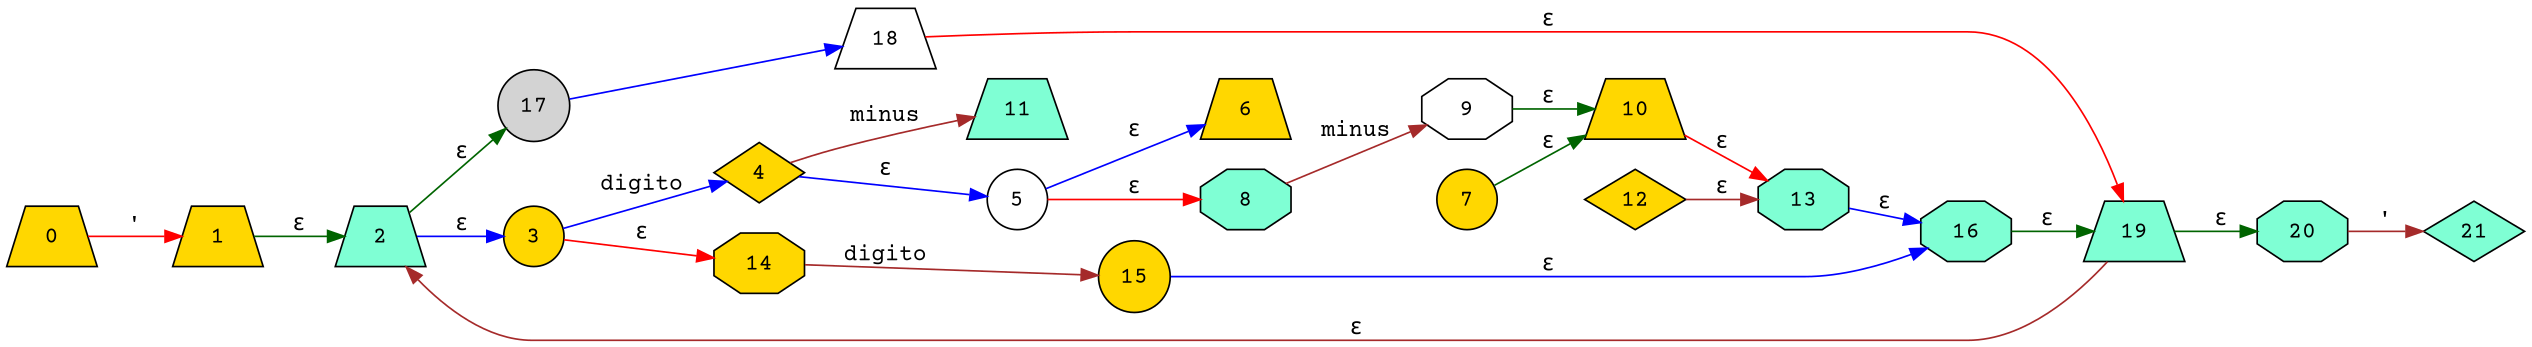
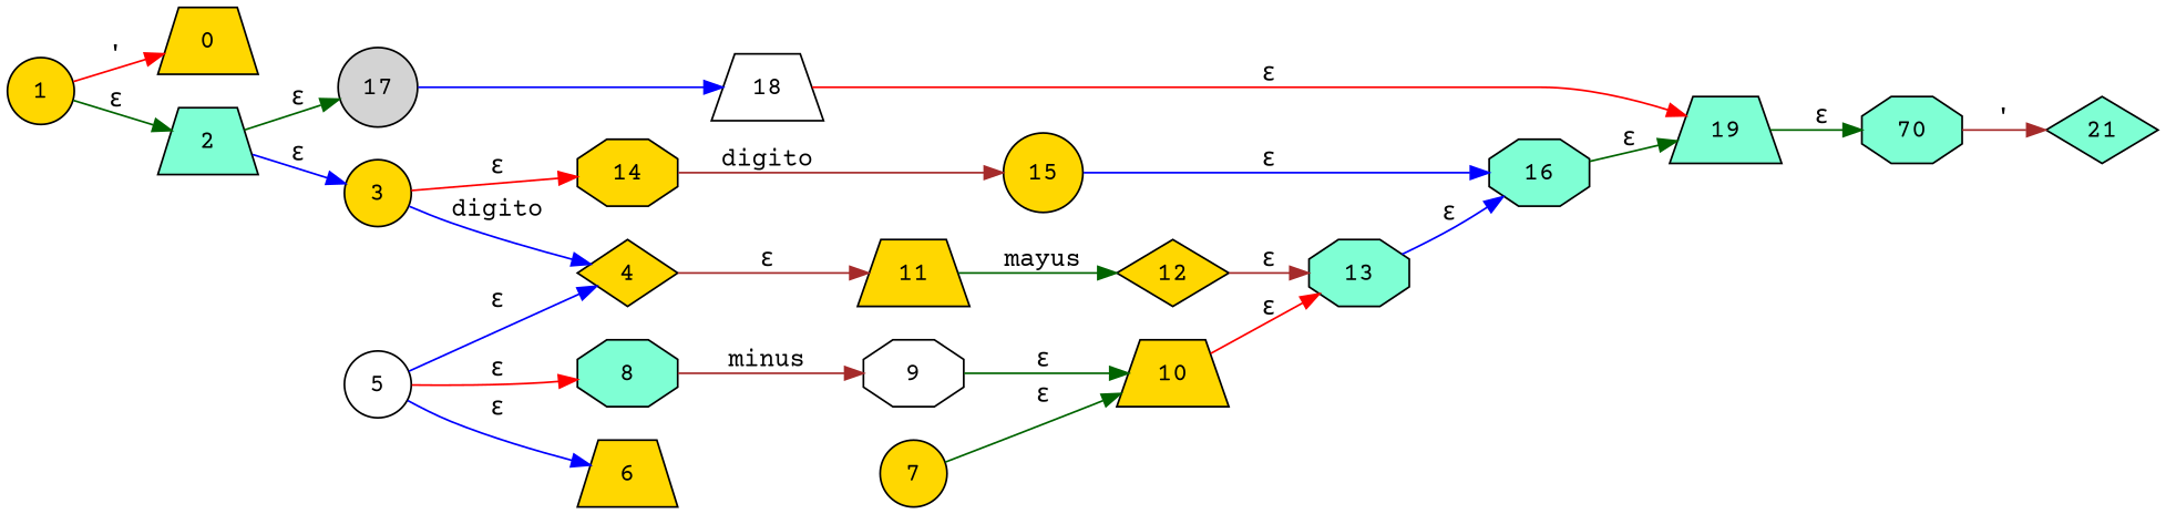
  digraph {
    fontname="Courier Prime"
    rankdir=LR
    node [fillcolor=gold fontname="Courier Prime" shape=trapezium style=filled]
    edge [color=darkgreen fontname="Courier Prime"]
    0
-   1
+   1 [shape=circle]
    2 [fillcolor=aquamarine]
    3 [shape=circle]
    17 [fillcolor=lightgrey shape=circle]
    4 [shape=diamond]
    14 [shape=octagon]
    18 [fillcolor=white]
    19 [fillcolor=aquamarine]
-   20 [fillcolor=aquamarine shape=octagon]
+   20 [fillcolor=aquamarine shape=octagon label=70]
    n11 [fillcolor=aquamarine label=21 shape=diamond]
    5 [fillcolor=white shape=circle]
-   11 [fillcolor=aquamarine]
+   11
    15 [shape=circle]
    6
    8 [fillcolor=aquamarine shape=octagon]
    12 [shape=diamond]
    16 [fillcolor=aquamarine shape=octagon]
    9 [fillcolor=white shape=octagon]
    13 [fillcolor=aquamarine shape=octagon]
    7 [shape=circle]
    10
-   0 -> 1 [color=red label="\'"]
+   1 -> 0 [color=red label="\'"]
    1 -> 2 [label="ε"]
    2 -> 3 [color=blue label="ε"]
    2 -> 17 [label="ε"]
    3 -> 4 [color=blue label=digito]
    3 -> 14 [color=red label="ε"]
    17 -> 18 [color=blue label=" "]
-   4 -> 5 [color=blue label="ε"]
-   4 -> 11 [color=brown label=minus]
+   5 -> 4 [color=blue label="ε"]
+   4 -> 11 [color=brown label="ε"]
    14 -> 15 [color=brown label=digito]
    18 -> 19 [color=red label="ε"]
-   19 -> 2 [color=brown label="ε"]
    19 -> 20 [label="ε"]
    20 -> n11 [color=brown label="\'"]
    5 -> 6 [color=blue label="ε"]
    5 -> 8 [color=red label="ε"]
+   11 -> 12 [label=mayus]
    15 -> 16 [color=blue label="ε"]
    8 -> 9 [color=brown label=minus]
    12 -> 13 [color=brown label="ε"]
    16 -> 19 [label="ε"]
    9 -> 10 [label="ε"]
    13 -> 16 [color=blue label="ε"]
    7 -> 10 [label="ε"]
    10 -> 13 [color=red label="ε"]
  }
